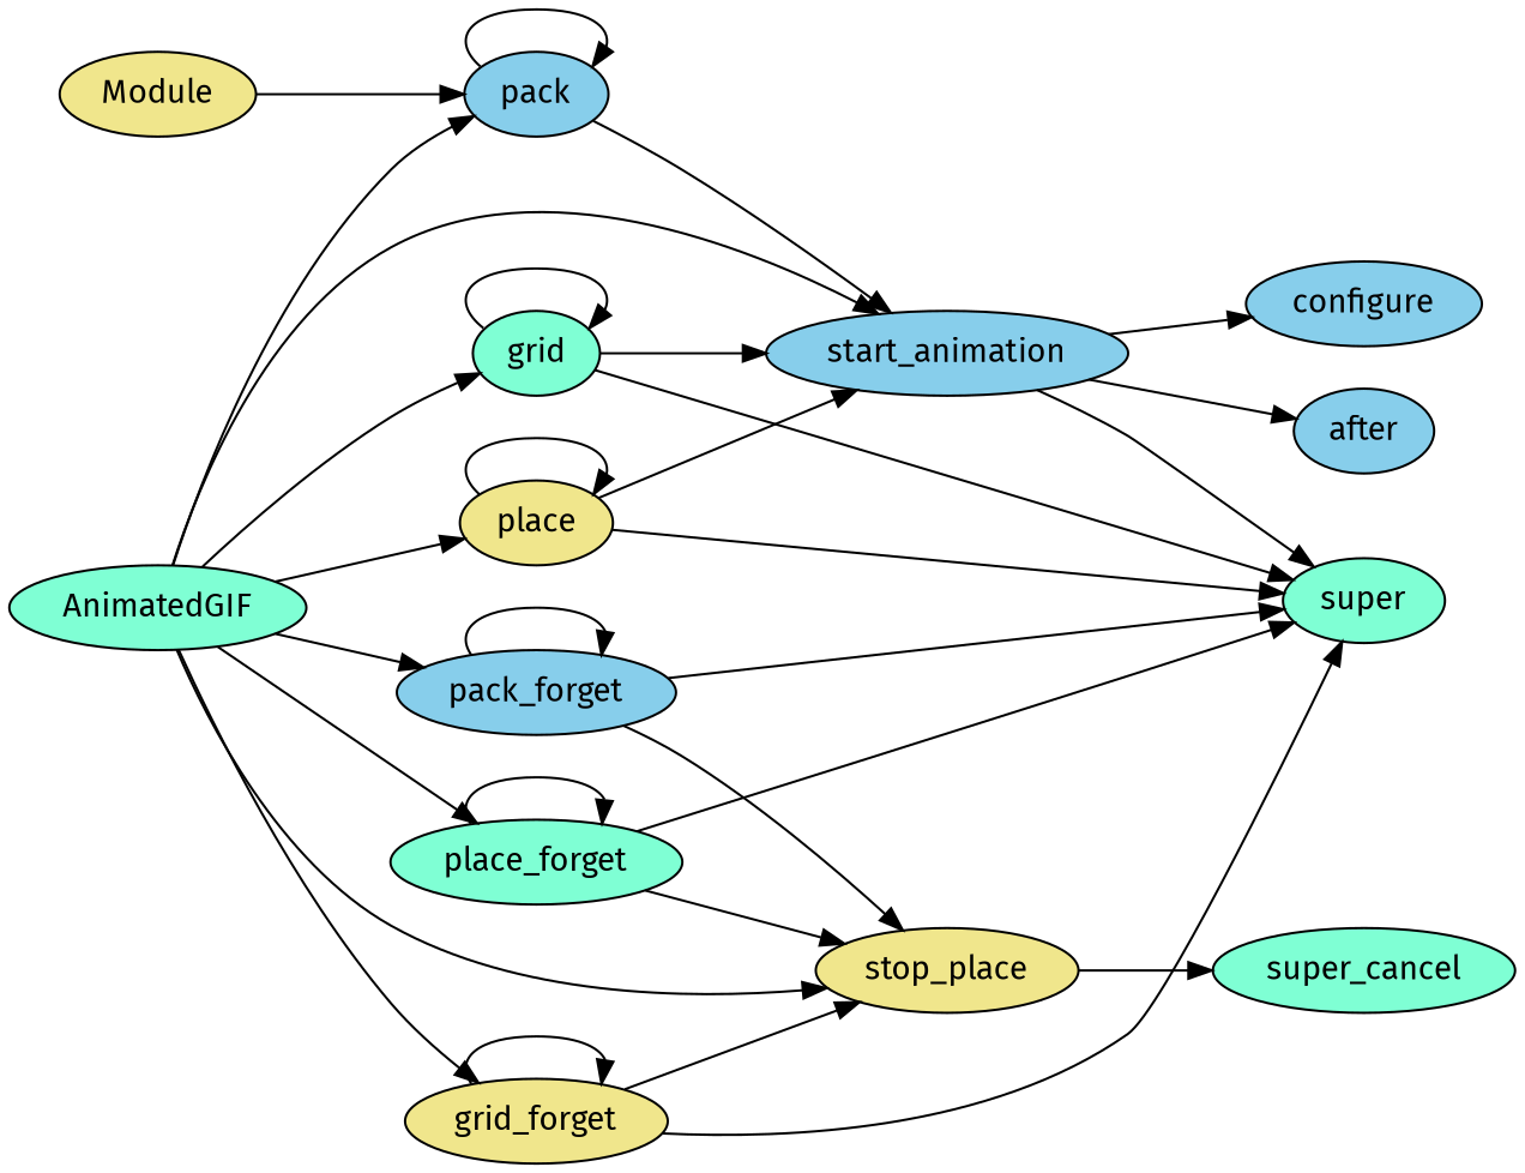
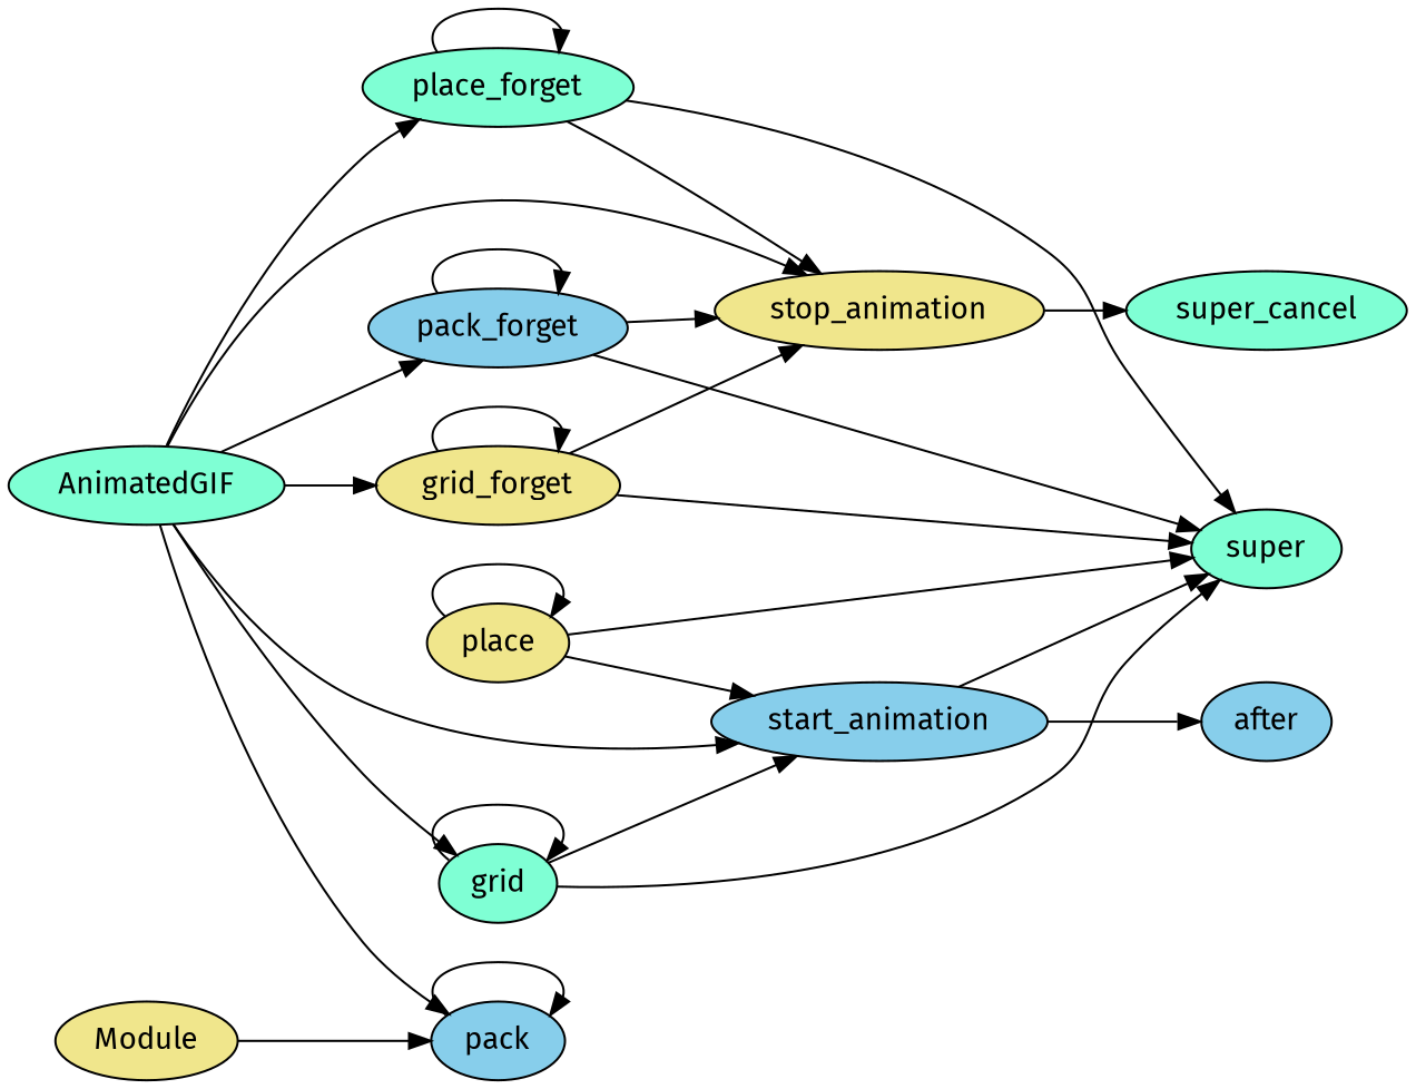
  digraph {
    fontname="Fira Sans"
    rankdir=LR
    node [fillcolor=skyblue fontname="Fira Sans" style=filled]
    edge [fontname="Fira Sans"]
    start_animation
-   configure
    after
    super [fillcolor=aquamarine]
-   stop_animation [fillcolor=khaki label=stop_place]
+   stop_animation [fillcolor=khaki]
    n6 [fillcolor=aquamarine label=super_cancel]
    pack
    grid [fillcolor=aquamarine]
    place [fillcolor=khaki]
    pack_forget
    grid_forget [fillcolor=khaki]
    place_forget [fillcolor=aquamarine]
    Module [fillcolor=khaki]
    AnimatedGIF [fillcolor=aquamarine]
-   start_animation -> configure
    start_animation -> after
    start_animation -> super
    stop_animation -> n6
-   pack -> start_animation
    pack -> pack
    grid -> start_animation
    grid -> super
    grid -> grid
    place -> start_animation
    place -> super
    place -> place
    pack_forget -> super
    pack_forget -> stop_animation
    pack_forget -> pack_forget
    grid_forget -> super
    grid_forget -> stop_animation
    grid_forget -> grid_forget
    place_forget -> super
    place_forget -> stop_animation
    place_forget -> place_forget
    Module -> pack
    AnimatedGIF -> start_animation
    AnimatedGIF -> stop_animation
    AnimatedGIF -> pack
    AnimatedGIF -> grid
-   AnimatedGIF -> place
    AnimatedGIF -> pack_forget
    AnimatedGIF -> grid_forget
    AnimatedGIF -> place_forget
  }
